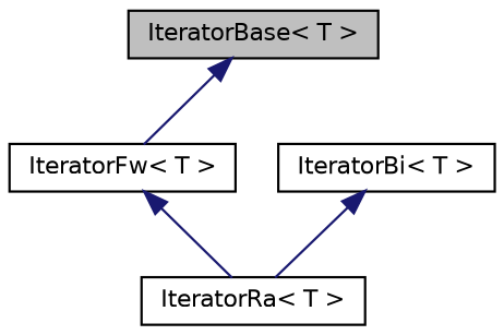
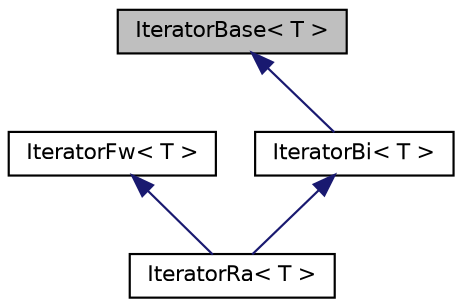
  digraph {
    fontname="DejaVu Sans"
    node [color=black fillcolor=white fontname="DejaVu Sans" fontsize=10 shape=record style=filled]
    edge [color=midnightblue dir=back fontname="DejaVu Sans" fontsize=10 labelfontname=Helvetica labelfontsize=10 style=solid]
    n1 [fillcolor=grey75 fontcolor=black height=0.2 label="IteratorBase\< T \>" width=0.4]
    n2 [height=0.2 label="IteratorFw\< T \>" width=0.4]
    n3 [height=0.2 label="IteratorRa\< T \>" width=0.4]
    n4 [height=0.2 label="IteratorBi\< T \>" width=0.4]
-   n1 -> n2
+   n1 -> n4
    n2 -> n3
    n4 -> n3
  }
